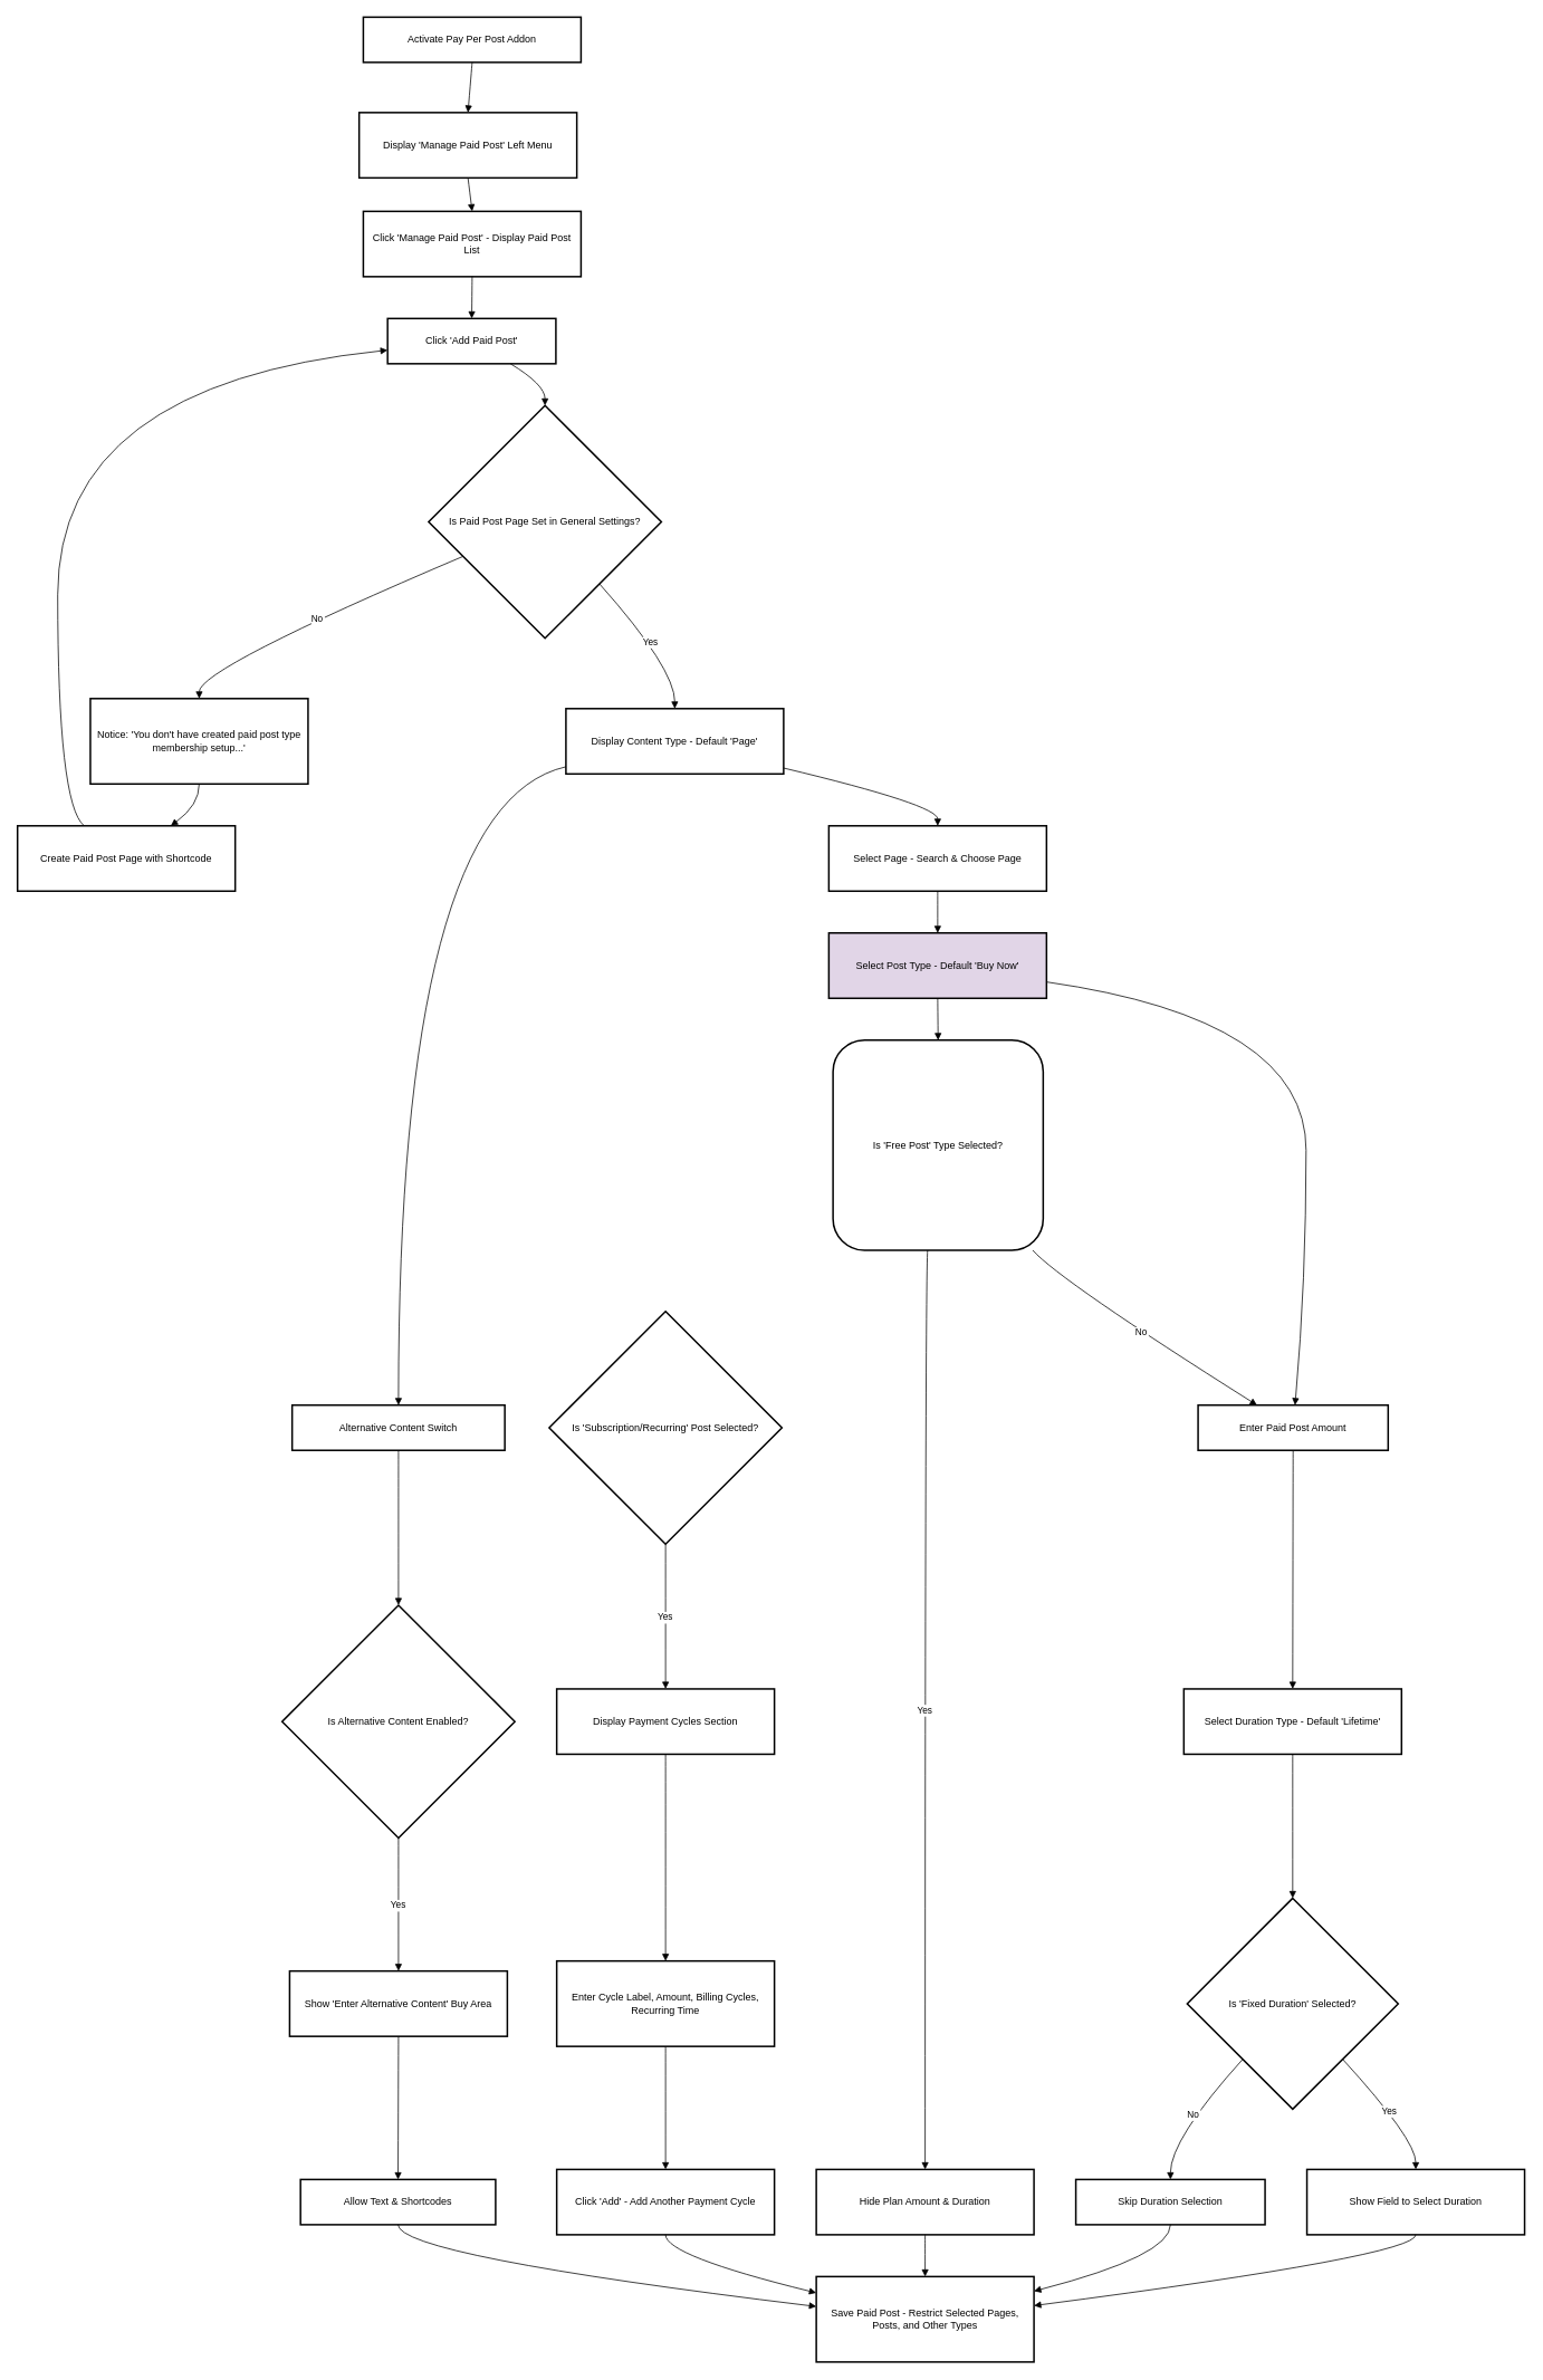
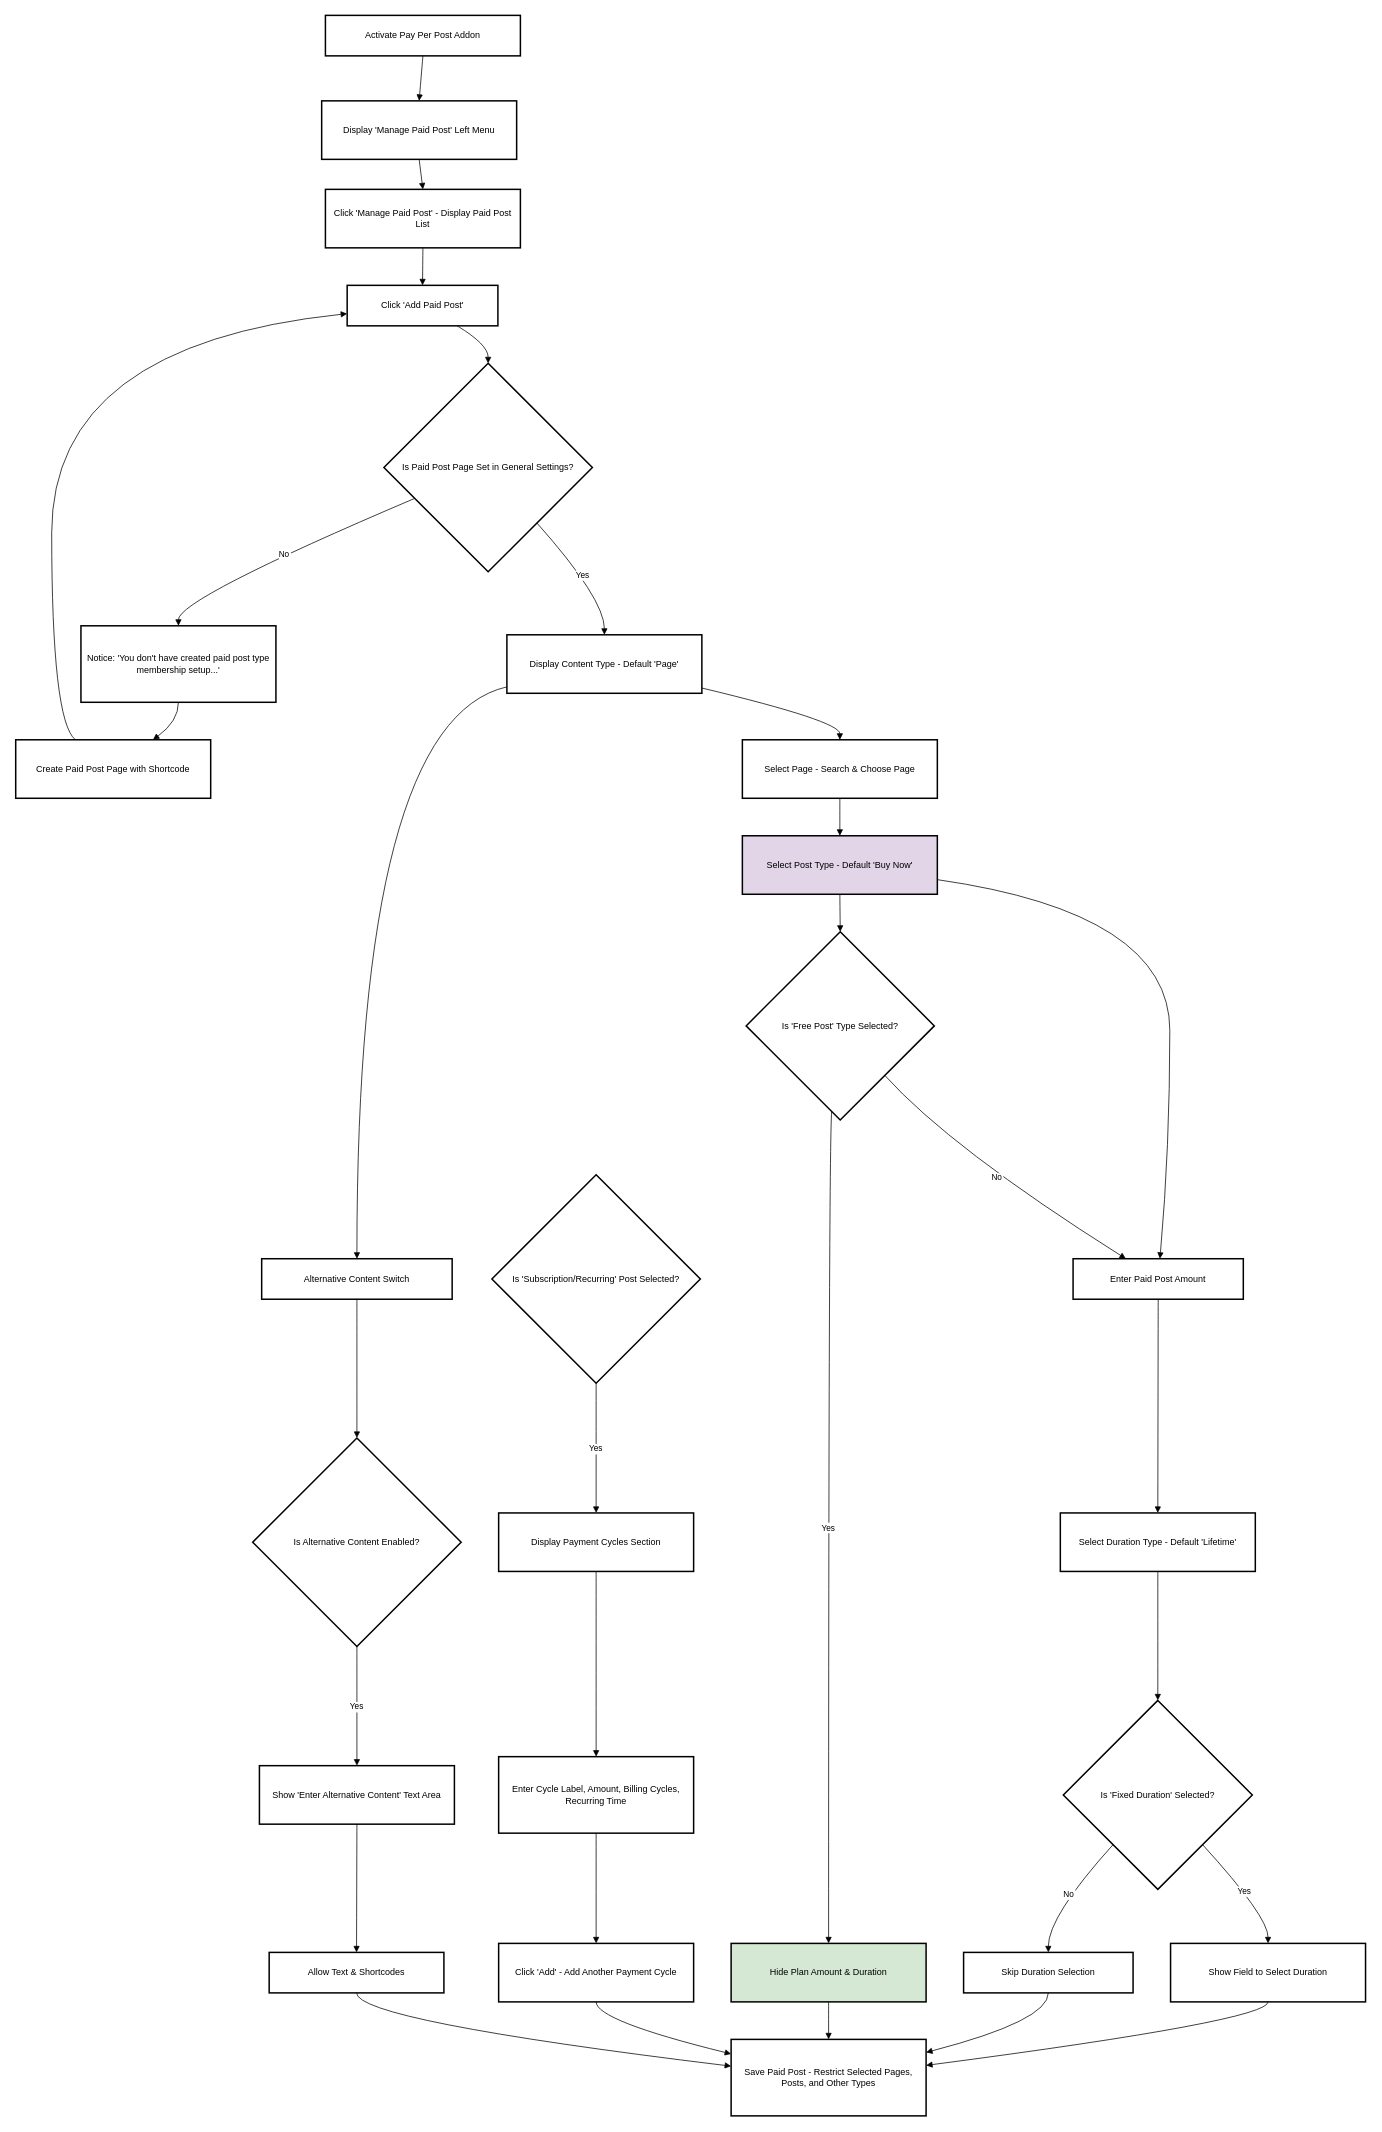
  <mxCell id="0" />
  <mxCell id="1" parent="0" />
  <mxCell id="2" value="Activate Pay Per Post Addon" style="whiteSpace=wrap;strokeWidth=2;" vertex="1" parent="1"><mxGeometry x="433" y="20" width="260" height="54" as="geometry" /></mxCell>
  <mxCell id="3" value="Display 'Manage Paid Post' Left Menu" style="whiteSpace=wrap;strokeWidth=2;" vertex="1" parent="1"><mxGeometry x="428" y="134" width="260" height="78" as="geometry" /></mxCell>
  <mxCell id="4" value="Click 'Manage Paid Post' - Display Paid Post List" style="whiteSpace=wrap;strokeWidth=2;" vertex="1" parent="1"><mxGeometry x="433" y="252" width="260" height="78" as="geometry" /></mxCell>
  <mxCell id="5" value="Click 'Add Paid Post'" style="whiteSpace=wrap;strokeWidth=2;" vertex="1" parent="1"><mxGeometry x="462" y="380" width="201" height="54" as="geometry" /></mxCell>
  <mxCell id="6" value="Is Paid Post Page Set in General Settings?" style="rhombus;strokeWidth=2;whiteSpace=wrap;" vertex="1" parent="1"><mxGeometry x="511" y="484" width="278" height="278" as="geometry" /></mxCell>
  <mxCell id="7" value="Notice: 'You don't have created paid post type membership setup...'" style="whiteSpace=wrap;strokeWidth=2;" vertex="1" parent="1"><mxGeometry x="107" y="834" width="260" height="102" as="geometry" /></mxCell>
  <mxCell id="8" value="Create Paid Post Page with Shortcode" style="whiteSpace=wrap;strokeWidth=2;" vertex="1" parent="1"><mxGeometry x="20" y="986" width="260" height="78" as="geometry" /></mxCell>
  <mxCell id="9" value="Display Content Type - Default 'Page'" style="whiteSpace=wrap;strokeWidth=2;" vertex="1" parent="1"><mxGeometry x="675" y="846" width="260" height="78" as="geometry" /></mxCell>
  <mxCell id="10" value="Select Page - Search &amp; Choose Page" style="whiteSpace=wrap;strokeWidth=2;" vertex="1" parent="1"><mxGeometry x="989" y="986" width="260" height="78" as="geometry" /></mxCell>
  <mxCell id="11" value="Select Post Type - Default 'Buy Now'" style="whiteSpace=wrap;strokeWidth=2;fillColor=#e1d5e7;" vertex="1" parent="1"><mxGeometry x="989" y="1114" width="260" height="78" as="geometry" /></mxCell>
  <mxCell id="12" value="Enter Paid Post Amount" style="whiteSpace=wrap;strokeWidth=2;" vertex="1" parent="1"><mxGeometry x="1430" y="1678" width="227" height="54" as="geometry" /></mxCell>
  <mxCell id="13" value="Select Duration Type - Default 'Lifetime'" style="whiteSpace=wrap;strokeWidth=2;" vertex="1" parent="1"><mxGeometry x="1413" y="2017" width="260" height="78" as="geometry" /></mxCell>
  <mxCell id="14" value="Is 'Fixed Duration' Selected?" style="rhombus;strokeWidth=2;whiteSpace=wrap;" vertex="1" parent="1"><mxGeometry x="1417" y="2267" width="252" height="252" as="geometry" /></mxCell>
  <mxCell id="15" value="Show Field to Select Duration" style="whiteSpace=wrap;strokeWidth=2;" vertex="1" parent="1"><mxGeometry x="1560" y="2591" width="260" height="78" as="geometry" /></mxCell>
  <mxCell id="16" value="Skip Duration Selection" style="whiteSpace=wrap;strokeWidth=2;" vertex="1" parent="1"><mxGeometry x="1284" y="2603" width="226" height="54" as="geometry" /></mxCell>
- <mxCell id="17" value="Is 'Free Post' Type Selected?" style="strokeWidth=2;whiteSpace=wrap;rounded=1;" vertex="1" parent="1"><mxGeometry x="994" y="1242" width="251" height="251" as="geometry" /></mxCell>
- <mxCell id="18" value="Hide Plan Amount &amp; Duration" style="whiteSpace=wrap;strokeWidth=2;" vertex="1" parent="1"><mxGeometry x="974" y="2591" width="260" height="78" as="geometry" /></mxCell>
+ <mxCell id="17" value="Is 'Free Post' Type Selected?" style="rhombus;strokeWidth=2;whiteSpace=wrap;" vertex="1" parent="1"><mxGeometry x="994" y="1242" width="251" height="251" as="geometry" /></mxCell>
+ <mxCell id="18" value="Hide Plan Amount &amp; Duration" style="whiteSpace=wrap;strokeWidth=2;fillColor=#d5e8d4;" vertex="1" parent="1"><mxGeometry x="974" y="2591" width="260" height="78" as="geometry" /></mxCell>
  <mxCell id="19" value="Is 'Subscription/Recurring' Post Selected?" style="rhombus;strokeWidth=2;whiteSpace=wrap;" vertex="1" parent="1"><mxGeometry x="655" y="1566" width="278" height="278" as="geometry" /></mxCell>
  <mxCell id="20" value="Display Payment Cycles Section" style="whiteSpace=wrap;strokeWidth=2;" vertex="1" parent="1"><mxGeometry x="664" y="2017" width="260" height="78" as="geometry" /></mxCell>
  <mxCell id="21" value="Enter Cycle Label, Amount, Billing Cycles, Recurring Time" style="whiteSpace=wrap;strokeWidth=2;" vertex="1" parent="1"><mxGeometry x="664" y="2342" width="260" height="102" as="geometry" /></mxCell>
  <mxCell id="22" value="Click 'Add' - Add Another Payment Cycle" style="whiteSpace=wrap;strokeWidth=2;" vertex="1" parent="1"><mxGeometry x="664" y="2591" width="260" height="78" as="geometry" /></mxCell>
  <mxCell id="23" value="Alternative Content Switch" style="whiteSpace=wrap;strokeWidth=2;" vertex="1" parent="1"><mxGeometry x="348" y="1678" width="254" height="54" as="geometry" /></mxCell>
  <mxCell id="24" value="Is Alternative Content Enabled?" style="rhombus;strokeWidth=2;whiteSpace=wrap;" vertex="1" parent="1"><mxGeometry x="336" y="1917" width="278" height="278" as="geometry" /></mxCell>
- <mxCell id="25" value="Show 'Enter Alternative Content' Buy Area" style="whiteSpace=wrap;strokeWidth=2;" vertex="1" parent="1"><mxGeometry x="345" y="2354" width="260" height="78" as="geometry" /></mxCell>
+ <mxCell id="25" value="Show 'Enter Alternative Content' Text Area" style="whiteSpace=wrap;strokeWidth=2;" vertex="1" parent="1"><mxGeometry x="345" y="2354" width="260" height="78" as="geometry" /></mxCell>
  <mxCell id="26" value="Allow Text &amp; Shortcodes" style="whiteSpace=wrap;strokeWidth=2;" vertex="1" parent="1"><mxGeometry x="358" y="2603" width="233" height="54" as="geometry" /></mxCell>
  <mxCell id="27" value="Save Paid Post - Restrict Selected Pages, Posts, and Other Types" style="whiteSpace=wrap;strokeWidth=2;" vertex="1" parent="1"><mxGeometry x="974" y="2719" width="260" height="102" as="geometry" /></mxCell>
  <mxCell id="28" value="" style="curved=1;startArrow=none;endArrow=block;exitX=0.5;exitY=1;entryX=0.5;entryY=0;rounded=0;" edge="1" parent="1" source="2" target="3"><mxGeometry relative="1" as="geometry"><Array as="points" /></mxGeometry></mxCell>
  <mxCell id="29" value="" style="curved=1;startArrow=none;endArrow=block;exitX=0.5;exitY=1;entryX=0.5;entryY=0;rounded=0;" edge="1" parent="1" source="3" target="4"><mxGeometry relative="1" as="geometry"><Array as="points" /></mxGeometry></mxCell>
  <mxCell id="30" value="" style="curved=1;startArrow=none;endArrow=block;exitX=0.5;exitY=1;entryX=0.5;entryY=0;rounded=0;" edge="1" parent="1" source="4" target="5"><mxGeometry relative="1" as="geometry"><Array as="points" /></mxGeometry></mxCell>
  <mxCell id="31" value="" style="curved=1;startArrow=none;endArrow=block;exitX=0.73;exitY=1;entryX=0.5;entryY=0;rounded=0;" edge="1" parent="1" source="5" target="6"><mxGeometry relative="1" as="geometry"><Array as="points"><mxPoint x="650" y="459" /></Array></mxGeometry></mxCell>
  <mxCell id="32" value="No" style="curved=1;startArrow=none;endArrow=block;exitX=0;exitY=0.71;entryX=0.5;entryY=0;rounded=0;" edge="1" parent="1" source="6" target="7"><mxGeometry relative="1" as="geometry"><Array as="points"><mxPoint x="237" y="798" /></Array></mxGeometry></mxCell>
  <mxCell id="33" value="" style="curved=1;startArrow=none;endArrow=block;exitX=0.5;exitY=1;entryX=0.7;entryY=0.01;rounded=0;" edge="1" parent="1" source="7" target="8"><mxGeometry relative="1" as="geometry"><Array as="points"><mxPoint x="237" y="961" /></Array></mxGeometry></mxCell>
  <mxCell id="34" value="" style="curved=1;startArrow=none;endArrow=block;exitX=0.31;exitY=0.01;entryX=0;entryY=0.7;rounded=0;" edge="1" parent="1" source="8" target="5"><mxGeometry relative="1" as="geometry"><Array as="points"><mxPoint x="68" y="961" /><mxPoint x="68" y="459" /></Array></mxGeometry></mxCell>
  <mxCell id="35" value="Yes" style="curved=1;startArrow=none;endArrow=block;exitX=0.94;exitY=1;entryX=0.5;entryY=0.01;rounded=0;" edge="1" parent="1" source="6" target="9"><mxGeometry relative="1" as="geometry"><Array as="points"><mxPoint x="805" y="798" /></Array></mxGeometry></mxCell>
  <mxCell id="36" value="" style="curved=1;startArrow=none;endArrow=block;exitX=1;exitY=0.91;entryX=0.5;entryY=0.01;rounded=0;" edge="1" parent="1" source="9" target="10"><mxGeometry relative="1" as="geometry"><Array as="points"><mxPoint x="1119" y="961" /></Array></mxGeometry></mxCell>
  <mxCell id="37" value="" style="curved=1;startArrow=none;endArrow=block;exitX=0.5;exitY=1.01;entryX=0.5;entryY=0.01;rounded=0;" edge="1" parent="1" source="10" target="11"><mxGeometry relative="1" as="geometry"><Array as="points" /></mxGeometry></mxCell>
  <mxCell id="38" value="" style="curved=1;startArrow=none;endArrow=block;exitX=1;exitY=0.75;entryX=0.51;entryY=0;rounded=0;" edge="1" parent="1" source="11" target="12"><mxGeometry relative="1" as="geometry"><Array as="points"><mxPoint x="1559" y="1217" /><mxPoint x="1559" y="1530" /></Array></mxGeometry></mxCell>
  <mxCell id="39" value="" style="curved=1;startArrow=none;endArrow=block;exitX=0.5;exitY=1;entryX=0.5;entryY=-0.01;rounded=0;" edge="1" parent="1" source="12" target="13"><mxGeometry relative="1" as="geometry"><Array as="points" /></mxGeometry></mxCell>
  <mxCell id="40" value="" style="curved=1;startArrow=none;endArrow=block;exitX=0.5;exitY=0.99;entryX=0.5;entryY=0;rounded=0;" edge="1" parent="1" source="13" target="14"><mxGeometry relative="1" as="geometry"><Array as="points" /></mxGeometry></mxCell>
  <mxCell id="41" value="Yes" style="curved=1;startArrow=none;endArrow=block;exitX=0.95;exitY=1;entryX=0.5;entryY=0.01;rounded=0;" edge="1" parent="1" source="14" target="15"><mxGeometry relative="1" as="geometry"><Array as="points"><mxPoint x="1690" y="2555" /></Array></mxGeometry></mxCell>
  <mxCell id="42" value="No" style="curved=1;startArrow=none;endArrow=block;exitX=0.05;exitY=1;entryX=0.5;entryY=0.01;rounded=0;" edge="1" parent="1" source="14" target="16"><mxGeometry relative="1" as="geometry"><Array as="points"><mxPoint x="1397" y="2555" /></Array></mxGeometry></mxCell>
  <mxCell id="43" value="" style="curved=1;startArrow=none;endArrow=block;exitX=0.5;exitY=1.01;entryX=0.5;entryY=0;rounded=0;" edge="1" parent="1" source="11" target="17"><mxGeometry relative="1" as="geometry"><Array as="points" /></mxGeometry></mxCell>
  <mxCell id="44" value="Yes" style="curved=1;startArrow=none;endArrow=block;exitX=0.45;exitY=1;entryX=0.5;entryY=0.01;rounded=0;" edge="1" parent="1" source="17" target="18"><mxGeometry relative="1" as="geometry"><Array as="points"><mxPoint x="1104" y="1530" /></Array></mxGeometry></mxCell>
  <mxCell id="45" value="No" style="curved=1;startArrow=none;endArrow=block;exitX=0.95;exitY=1;entryX=0.31;entryY=0;rounded=0;" edge="1" parent="1" source="17" target="12"><mxGeometry relative="1" as="geometry"><Array as="points"><mxPoint x="1266" y="1530" /></Array></mxGeometry></mxCell>
  <mxCell id="46" value="Yes" style="curved=1;startArrow=none;endArrow=block;exitX=0.5;exitY=1;entryX=0.5;entryY=-0.01;rounded=0;" edge="1" parent="1" source="19" target="20"><mxGeometry relative="1" as="geometry"><Array as="points" /></mxGeometry></mxCell>
  <mxCell id="47" value="" style="curved=1;startArrow=none;endArrow=block;exitX=0.5;exitY=0.99;entryX=0.5;entryY=0;rounded=0;" edge="1" parent="1" source="20" target="21"><mxGeometry relative="1" as="geometry"><Array as="points" /></mxGeometry></mxCell>
  <mxCell id="48" value="" style="curved=1;startArrow=none;endArrow=block;exitX=0.5;exitY=1;entryX=0.5;entryY=0.01;rounded=0;" edge="1" parent="1" source="21" target="22"><mxGeometry relative="1" as="geometry"><Array as="points" /></mxGeometry></mxCell>
  <mxCell id="49" value="" style="curved=1;startArrow=none;endArrow=block;exitX=0;exitY=0.89;entryX=0.5;entryY=0;rounded=0;" edge="1" parent="1" source="9" target="23"><mxGeometry relative="1" as="geometry"><Array as="points"><mxPoint x="475" y="961" /></Array></mxGeometry></mxCell>
  <mxCell id="50" value="" style="curved=1;startArrow=none;endArrow=block;exitX=0.5;exitY=1;entryX=0.5;entryY=0;rounded=0;" edge="1" parent="1" source="23" target="24"><mxGeometry relative="1" as="geometry"><Array as="points" /></mxGeometry></mxCell>
  <mxCell id="51" value="Yes" style="curved=1;startArrow=none;endArrow=block;exitX=0.5;exitY=1;entryX=0.5;entryY=0;rounded=0;" edge="1" parent="1" source="24" target="25"><mxGeometry relative="1" as="geometry"><Array as="points" /></mxGeometry></mxCell>
  <mxCell id="52" value="" style="curved=1;startArrow=none;endArrow=block;exitX=0.5;exitY=1;entryX=0.5;entryY=0.01;rounded=0;" edge="1" parent="1" source="25" target="26"><mxGeometry relative="1" as="geometry"><Array as="points" /></mxGeometry></mxCell>
  <mxCell id="53" value="" style="curved=1;startArrow=none;endArrow=block;exitX=0.5;exitY=1.01;entryX=1;entryY=0.34;rounded=0;" edge="1" parent="1" source="15" target="27"><mxGeometry relative="1" as="geometry"><Array as="points"><mxPoint x="1690" y="2694" /></Array></mxGeometry></mxCell>
  <mxCell id="54" value="" style="curved=1;startArrow=none;endArrow=block;exitX=0.5;exitY=1.01;entryX=1;entryY=0.17;rounded=0;" edge="1" parent="1" source="16" target="27"><mxGeometry relative="1" as="geometry"><Array as="points"><mxPoint x="1397" y="2694" /></Array></mxGeometry></mxCell>
  <mxCell id="55" value="" style="curved=1;startArrow=none;endArrow=block;exitX=0.5;exitY=1.01;entryX=0.5;entryY=0;rounded=0;" edge="1" parent="1" source="18" target="27"><mxGeometry relative="1" as="geometry"><Array as="points" /></mxGeometry></mxCell>
  <mxCell id="56" value="" style="curved=1;startArrow=none;endArrow=block;exitX=0.5;exitY=1.01;entryX=0;entryY=0.19;rounded=0;" edge="1" parent="1" source="22" target="27"><mxGeometry relative="1" as="geometry"><Array as="points"><mxPoint x="794" y="2694" /></Array></mxGeometry></mxCell>
  <mxCell id="57" value="" style="curved=1;startArrow=none;endArrow=block;exitX=0.5;exitY=1.01;entryX=0;entryY=0.35;rounded=0;" edge="1" parent="1" source="26" target="27"><mxGeometry relative="1" as="geometry"><Array as="points"><mxPoint x="475" y="2694" /></Array></mxGeometry></mxCell>
